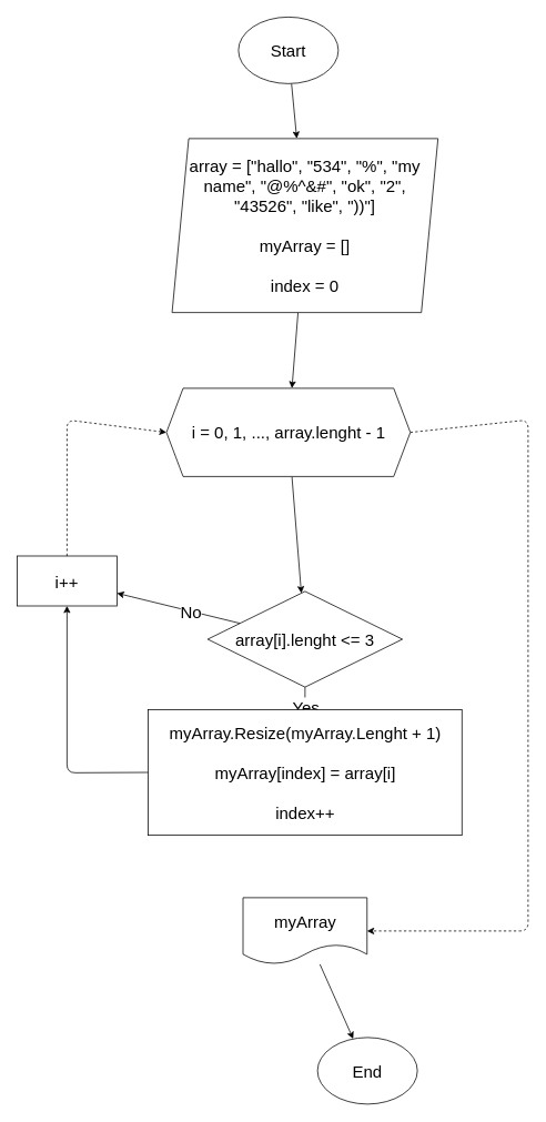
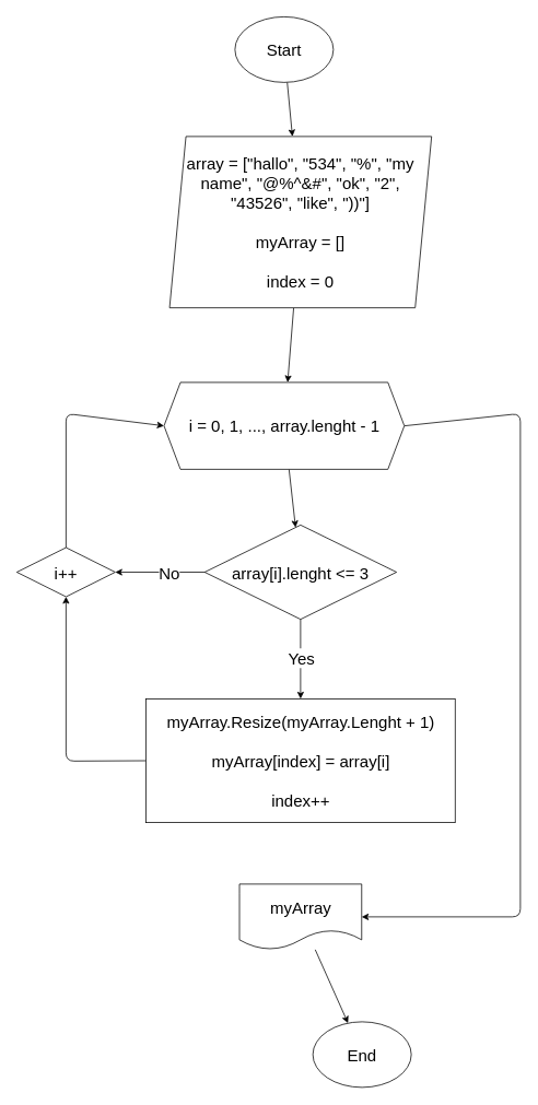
  <mxCell id="0" />
  <mxCell id="1" parent="0" />
  <mxCell id="2" value="" style="edgeStyle=none;html=1;fontSize=20;" edge="1" parent="1" source="3" target="5"><mxGeometry relative="1" as="geometry" /></mxCell>
  <mxCell id="3" value="&lt;font style=&quot;font-size: 20px&quot;&gt;Start&lt;/font&gt;" style="ellipse;whiteSpace=wrap;html=1;" vertex="1" parent="1"><mxGeometry x="286" y="20" width="120" height="80" as="geometry" /></mxCell>
  <mxCell id="4" value="" style="edgeStyle=none;html=1;fontSize=20;" edge="1" parent="1" source="5" target="8"><mxGeometry relative="1" as="geometry" /></mxCell>
  <mxCell id="5" value="array = [&quot;hallo&quot;, &quot;534&quot;, &quot;%&quot;, &quot;my name&quot;, &quot;@%^&amp;amp;#&quot;, &quot;ok&quot;, &quot;2&quot;, &quot;43526&quot;, &quot;like&quot;, &quot;))&quot;]&lt;br&gt;&lt;br&gt;myArray = []&lt;br&gt;&lt;br&gt;index = 0" style="shape=parallelogram;perimeter=parallelogramPerimeter;whiteSpace=wrap;html=1;fixedSize=1;fontSize=20;" vertex="1" parent="1"><mxGeometry x="206.25" y="166" width="319.5" height="209" as="geometry" /></mxCell>
  <mxCell id="6" value="" style="edgeStyle=none;html=1;fontSize=20;" edge="1" parent="1" source="8" target="13"><mxGeometry relative="1" as="geometry" /></mxCell>
- <mxCell id="7" style="edgeStyle=none;html=1;exitX=1;exitY=0.5;exitDx=0;exitDy=0;entryX=1;entryY=0.5;entryDx=0;entryDy=0;fontSize=20;dashed=1;" edge="1" parent="1" source="8" target="19"><mxGeometry relative="1" as="geometry"><Array as="points"><mxPoint x="634" y="504" /><mxPoint x="634" y="1118" /></Array></mxGeometry></mxCell>
+ <mxCell id="7" style="edgeStyle=none;html=1;exitX=1;exitY=0.5;exitDx=0;exitDy=0;entryX=1;entryY=0.5;entryDx=0;entryDy=0;fontSize=20;" edge="1" parent="1" source="8" target="19"><mxGeometry relative="1" as="geometry"><Array as="points"><mxPoint x="634" y="504" /><mxPoint x="634" y="1118" /></Array></mxGeometry></mxCell>
  <mxCell id="8" value="i = 0, 1, ..., array.lenght - 1" style="shape=hexagon;perimeter=hexagonPerimeter2;whiteSpace=wrap;html=1;fixedSize=1;fontSize=20;" vertex="1" parent="1"><mxGeometry x="199.5" y="466" width="293" height="106" as="geometry" /></mxCell>
  <mxCell id="9" value="" style="edgeStyle=none;html=1;fontSize=20;" edge="1" parent="1" source="13" target="14"><mxGeometry relative="1" as="geometry" /></mxCell>
  <mxCell id="10" value="No" style="edgeLabel;html=1;align=center;verticalAlign=middle;resizable=0;points=[];fontSize=20;" vertex="1" connectable="0" parent="9"><mxGeometry x="-0.199" relative="1" as="geometry"><mxPoint y="1" as="offset" /></mxGeometry></mxCell>
  <mxCell id="11" value="" style="edgeStyle=none;html=1;fontSize=20;" edge="1" parent="1" source="13" target="17"><mxGeometry relative="1" as="geometry" /></mxCell>
  <mxCell id="12" value="Yes" style="edgeLabel;html=1;align=center;verticalAlign=middle;resizable=0;points=[];fontSize=20;" vertex="1" connectable="0" parent="11"><mxGeometry x="-0.337" y="1" relative="1" as="geometry"><mxPoint x="-1" y="14" as="offset" /></mxGeometry></mxCell>
- <mxCell id="13" value="array[i].lenght &amp;lt;= 3" style="rhombus;whiteSpace=wrap;html=1;fontSize=20;" vertex="1" parent="1"><mxGeometry x="249" y="710" width="234" height="115" as="geometry" /></mxCell>
- <mxCell id="14" value="i++" style="rounded=0;whiteSpace=wrap;html=1;fontSize=20;" vertex="1" parent="1"><mxGeometry x="20" y="667.5" width="120" height="60" as="geometry" /></mxCell>
- <mxCell id="15" value="" style="endArrow=classic;html=1;fontSize=20;exitX=0.5;exitY=0;exitDx=0;exitDy=0;entryX=0;entryY=0.5;entryDx=0;entryDy=0;dashed=1;" edge="1" parent="1" source="14" target="8"><mxGeometry width="50" height="50" relative="1" as="geometry"><mxPoint x="78" y="571" as="sourcePoint" /><mxPoint x="128" y="521" as="targetPoint" /><Array as="points"><mxPoint x="80" y="504" /></Array></mxGeometry></mxCell>
+ <mxCell id="13" value="array[i].lenght &amp;lt;= 3" style="rhombus;whiteSpace=wrap;html=1;fontSize=20;" vertex="1" parent="1"><mxGeometry x="249" y="640" width="234" height="115" as="geometry" /></mxCell>
+ <mxCell id="14" value="i++" style="rhombus;whiteSpace=wrap;html=1;fontSize=20;" vertex="1" parent="1"><mxGeometry x="20" y="667.5" width="120" height="60" as="geometry" /></mxCell>
+ <mxCell id="15" value="" style="endArrow=classic;html=1;fontSize=20;exitX=0.5;exitY=0;exitDx=0;exitDy=0;entryX=0;entryY=0.5;entryDx=0;entryDy=0;" edge="1" parent="1" source="14" target="8"><mxGeometry width="50" height="50" relative="1" as="geometry"><mxPoint x="78" y="571" as="sourcePoint" /><mxPoint x="128" y="521" as="targetPoint" /><Array as="points"><mxPoint x="80" y="504" /></Array></mxGeometry></mxCell>
  <mxCell id="16" style="edgeStyle=none;html=1;exitX=0;exitY=0.5;exitDx=0;exitDy=0;entryX=0.5;entryY=1;entryDx=0;entryDy=0;fontSize=20;" edge="1" parent="1" source="17" target="14"><mxGeometry relative="1" as="geometry"><Array as="points"><mxPoint x="80" y="928" /></Array></mxGeometry></mxCell>
  <mxCell id="17" value="myArray.Resize(myArray.Lenght + 1)&lt;br&gt;&lt;br&gt;myArray[index] = array[i]&lt;br&gt;&lt;br&gt;index++&lt;br&gt;" style="rounded=0;whiteSpace=wrap;html=1;fontSize=20;" vertex="1" parent="1"><mxGeometry x="177.5" y="852" width="377" height="151" as="geometry" /></mxCell>
  <mxCell id="18" value="" style="edgeStyle=none;html=1;fontSize=20;" edge="1" parent="1" source="19" target="20"><mxGeometry relative="1" as="geometry" /></mxCell>
  <mxCell id="19" value="myArray" style="shape=document;whiteSpace=wrap;html=1;boundedLbl=1;fontSize=20;" vertex="1" parent="1"><mxGeometry x="291.5" y="1078" width="149" height="80" as="geometry" /></mxCell>
  <mxCell id="20" value="End" style="ellipse;whiteSpace=wrap;html=1;fontSize=20;" vertex="1" parent="1"><mxGeometry x="381" y="1246" width="120" height="80" as="geometry" /></mxCell>
